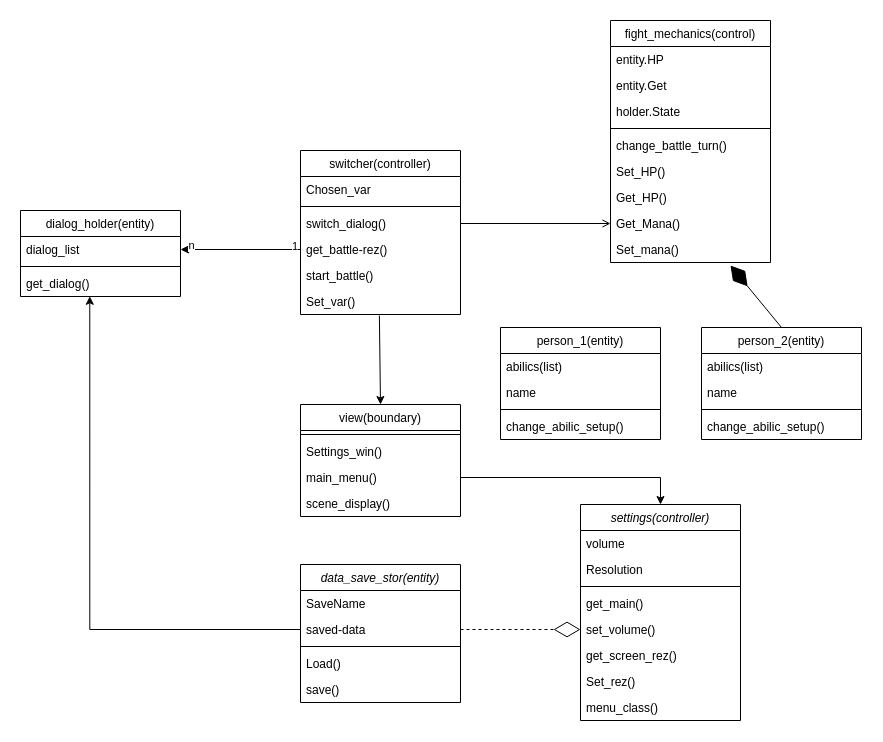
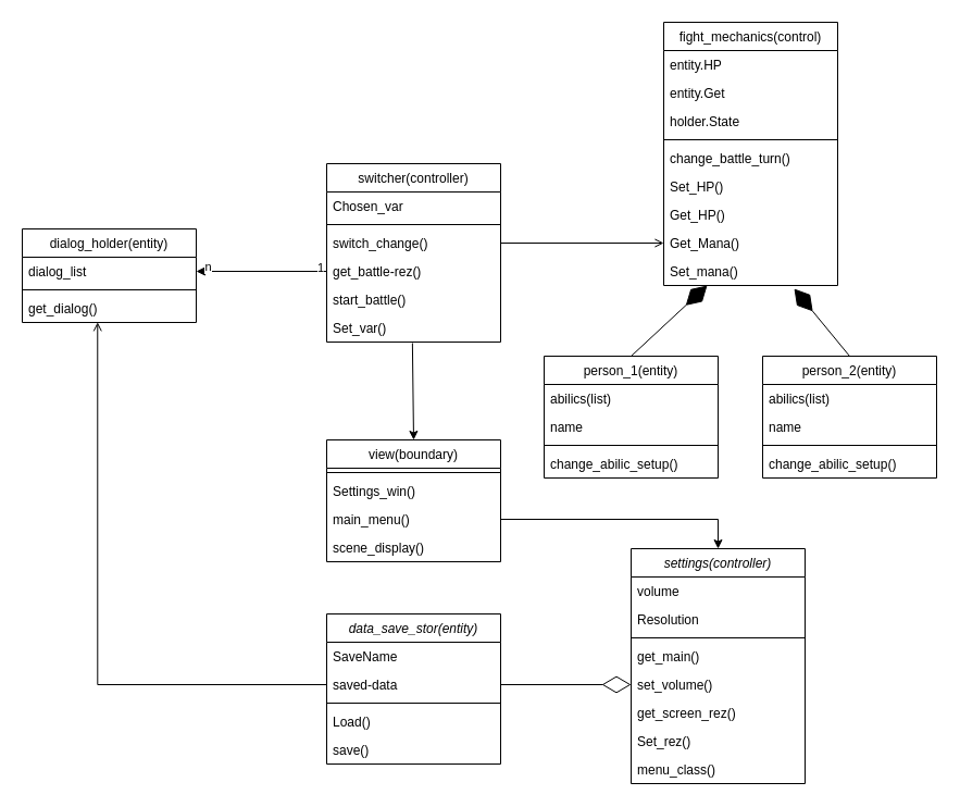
  <mxCell id="0" />
  <mxCell id="1" parent="0" />
  <mxCell id="2" value="settings(controller)" style="swimlane;fontStyle=2;align=center;verticalAlign=top;childLayout=stackLayout;horizontal=1;startSize=26;horizontalStack=0;resizeParent=1;resizeLast=0;collapsible=1;marginBottom=0;rounded=0;shadow=0;strokeWidth=1;" parent="1" vertex="1"><mxGeometry x="580" y="504" width="160" height="216" as="geometry"><mxRectangle x="220" y="120" width="160" height="26" as="alternateBounds" /></mxGeometry></mxCell>
  <mxCell id="3" value="volume" style="text;align=left;verticalAlign=top;spacingLeft=4;spacingRight=4;overflow=hidden;rotatable=0;points=[[0,0.5],[1,0.5]];portConstraint=eastwest;" parent="2" vertex="1"><mxGeometry y="26" width="160" height="26" as="geometry" /></mxCell>
  <mxCell id="4" value="Resolution" style="text;align=left;verticalAlign=top;spacingLeft=4;spacingRight=4;overflow=hidden;rotatable=0;points=[[0,0.5],[1,0.5]];portConstraint=eastwest;rounded=0;shadow=0;html=0;" parent="2" vertex="1"><mxGeometry y="52" width="160" height="26" as="geometry" /></mxCell>
  <mxCell id="5" value="" style="line;html=1;strokeWidth=1;align=left;verticalAlign=middle;spacingTop=-1;spacingLeft=3;spacingRight=3;rotatable=0;labelPosition=right;points=[];portConstraint=eastwest;" parent="2" vertex="1"><mxGeometry y="78" width="160" height="8" as="geometry" /></mxCell>
  <mxCell id="6" value="get_main()" style="text;align=left;verticalAlign=top;spacingLeft=4;spacingRight=4;overflow=hidden;rotatable=0;points=[[0,0.5],[1,0.5]];portConstraint=eastwest;" parent="2" vertex="1"><mxGeometry y="86" width="160" height="26" as="geometry" /></mxCell>
  <mxCell id="7" value="set_volume()" style="text;align=left;verticalAlign=top;spacingLeft=4;spacingRight=4;overflow=hidden;rotatable=0;points=[[0,0.5],[1,0.5]];portConstraint=eastwest;" vertex="1" parent="2"><mxGeometry y="112" width="160" height="26" as="geometry" /></mxCell>
  <mxCell id="8" value="get_screen_rez()" style="text;align=left;verticalAlign=top;spacingLeft=4;spacingRight=4;overflow=hidden;rotatable=0;points=[[0,0.5],[1,0.5]];portConstraint=eastwest;" vertex="1" parent="2"><mxGeometry y="138" width="160" height="26" as="geometry" /></mxCell>
  <mxCell id="9" value="Set_rez()" style="text;align=left;verticalAlign=top;spacingLeft=4;spacingRight=4;overflow=hidden;rotatable=0;points=[[0,0.5],[1,0.5]];portConstraint=eastwest;" vertex="1" parent="2"><mxGeometry y="164" width="160" height="26" as="geometry" /></mxCell>
  <mxCell id="10" value="menu_class()" style="text;align=left;verticalAlign=top;spacingLeft=4;spacingRight=4;overflow=hidden;rotatable=0;points=[[0,0.5],[1,0.5]];portConstraint=eastwest;" vertex="1" parent="2"><mxGeometry y="190" width="160" height="26" as="geometry" /></mxCell>
  <mxCell id="11" value="dialog_holder(entity)" style="swimlane;fontStyle=0;align=center;verticalAlign=top;childLayout=stackLayout;horizontal=1;startSize=26;horizontalStack=0;resizeParent=1;resizeLast=0;collapsible=1;marginBottom=0;rounded=0;shadow=0;strokeWidth=1;" parent="1" vertex="1"><mxGeometry x="20" y="210" width="160" height="86" as="geometry"><mxRectangle x="130" y="380" width="160" height="26" as="alternateBounds" /></mxGeometry></mxCell>
  <mxCell id="12" value="dialog_list" style="text;align=left;verticalAlign=top;spacingLeft=4;spacingRight=4;overflow=hidden;rotatable=0;points=[[0,0.5],[1,0.5]];portConstraint=eastwest;rounded=0;shadow=0;html=0;" vertex="1" parent="11"><mxGeometry y="26" width="160" height="26" as="geometry" /></mxCell>
  <mxCell id="13" value="" style="line;html=1;strokeWidth=1;align=left;verticalAlign=middle;spacingTop=-1;spacingLeft=3;spacingRight=3;rotatable=0;labelPosition=right;points=[];portConstraint=eastwest;" parent="11" vertex="1"><mxGeometry y="52" width="160" height="8" as="geometry" /></mxCell>
  <mxCell id="14" value="get_dialog()" style="text;align=left;verticalAlign=top;spacingLeft=4;spacingRight=4;overflow=hidden;rotatable=0;points=[[0,0.5],[1,0.5]];portConstraint=eastwest;" vertex="1" parent="11"><mxGeometry y="60" width="160" height="26" as="geometry" /></mxCell>
  <mxCell id="15" value="view(boundary)" style="swimlane;fontStyle=0;align=center;verticalAlign=top;childLayout=stackLayout;horizontal=1;startSize=26;horizontalStack=0;resizeParent=1;resizeLast=0;collapsible=1;marginBottom=0;rounded=0;shadow=0;strokeWidth=1;" parent="1" vertex="1"><mxGeometry x="300" y="404" width="160" height="112" as="geometry"><mxRectangle x="340" y="380" width="170" height="26" as="alternateBounds" /></mxGeometry></mxCell>
  <mxCell id="16" value="" style="line;html=1;strokeWidth=1;align=left;verticalAlign=middle;spacingTop=-1;spacingLeft=3;spacingRight=3;rotatable=0;labelPosition=right;points=[];portConstraint=eastwest;" parent="15" vertex="1"><mxGeometry y="26" width="160" height="8" as="geometry" /></mxCell>
  <mxCell id="17" value="Settings_win()" style="text;align=left;verticalAlign=top;spacingLeft=4;spacingRight=4;overflow=hidden;rotatable=0;points=[[0,0.5],[1,0.5]];portConstraint=eastwest;" vertex="1" parent="15"><mxGeometry y="34" width="160" height="26" as="geometry" /></mxCell>
  <mxCell id="18" value="main_menu()" style="text;align=left;verticalAlign=top;spacingLeft=4;spacingRight=4;overflow=hidden;rotatable=0;points=[[0,0.5],[1,0.5]];portConstraint=eastwest;" vertex="1" parent="15"><mxGeometry y="60" width="160" height="26" as="geometry" /></mxCell>
  <mxCell id="19" value="scene_display()" style="text;align=left;verticalAlign=top;spacingLeft=4;spacingRight=4;overflow=hidden;rotatable=0;points=[[0,0.5],[1,0.5]];portConstraint=eastwest;" vertex="1" parent="15"><mxGeometry y="86" width="160" height="26" as="geometry" /></mxCell>
  <mxCell id="20" value="switcher(controller)" style="swimlane;fontStyle=0;align=center;verticalAlign=top;childLayout=stackLayout;horizontal=1;startSize=26;horizontalStack=0;resizeParent=1;resizeLast=0;collapsible=1;marginBottom=0;rounded=0;shadow=0;strokeWidth=1;" parent="1" vertex="1"><mxGeometry x="300" y="150" width="160" height="164" as="geometry"><mxRectangle x="550" y="140" width="160" height="26" as="alternateBounds" /></mxGeometry></mxCell>
  <mxCell id="21" value="Chosen_var" style="text;align=left;verticalAlign=top;spacingLeft=4;spacingRight=4;overflow=hidden;rotatable=0;points=[[0,0.5],[1,0.5]];portConstraint=eastwest;rounded=0;shadow=0;html=0;" parent="20" vertex="1"><mxGeometry y="26" width="160" height="26" as="geometry" /></mxCell>
  <mxCell id="22" value="" style="line;html=1;strokeWidth=1;align=left;verticalAlign=middle;spacingTop=-1;spacingLeft=3;spacingRight=3;rotatable=0;labelPosition=right;points=[];portConstraint=eastwest;" parent="20" vertex="1"><mxGeometry y="52" width="160" height="8" as="geometry" /></mxCell>
- <mxCell id="23" value="switch_dialog()" style="text;align=left;verticalAlign=top;spacingLeft=4;spacingRight=4;overflow=hidden;rotatable=0;points=[[0,0.5],[1,0.5]];portConstraint=eastwest;" vertex="1" parent="20"><mxGeometry y="60" width="160" height="26" as="geometry" /></mxCell>
+ <mxCell id="23" value="switch_change()" style="text;align=left;verticalAlign=top;spacingLeft=4;spacingRight=4;overflow=hidden;rotatable=0;points=[[0,0.5],[1,0.5]];portConstraint=eastwest;" vertex="1" parent="20"><mxGeometry y="60" width="160" height="26" as="geometry" /></mxCell>
  <mxCell id="24" value="get_battle-rez()" style="text;align=left;verticalAlign=top;spacingLeft=4;spacingRight=4;overflow=hidden;rotatable=0;points=[[0,0.5],[1,0.5]];portConstraint=eastwest;" vertex="1" parent="20"><mxGeometry y="86" width="160" height="26" as="geometry" /></mxCell>
  <mxCell id="25" value="start_battle()" style="text;align=left;verticalAlign=top;spacingLeft=4;spacingRight=4;overflow=hidden;rotatable=0;points=[[0,0.5],[1,0.5]];portConstraint=eastwest;" vertex="1" parent="20"><mxGeometry y="112" width="160" height="26" as="geometry" /></mxCell>
  <mxCell id="26" value="Set_var()" style="text;align=left;verticalAlign=top;spacingLeft=4;spacingRight=4;overflow=hidden;rotatable=0;points=[[0,0.5],[1,0.5]];portConstraint=eastwest;" vertex="1" parent="20"><mxGeometry y="138" width="160" height="26" as="geometry" /></mxCell>
  <mxCell id="27" value="fight_mechanics(control)" style="swimlane;fontStyle=0;align=center;verticalAlign=top;childLayout=stackLayout;horizontal=1;startSize=26;horizontalStack=0;resizeParent=1;resizeLast=0;collapsible=1;marginBottom=0;rounded=0;shadow=0;strokeWidth=1;" vertex="1" parent="1"><mxGeometry x="610" y="20" width="160" height="242" as="geometry"><mxRectangle x="130" y="380" width="160" height="26" as="alternateBounds" /></mxGeometry></mxCell>
  <mxCell id="28" value="entity.HP" style="text;align=left;verticalAlign=top;spacingLeft=4;spacingRight=4;overflow=hidden;rotatable=0;points=[[0,0.5],[1,0.5]];portConstraint=eastwest;" vertex="1" parent="27"><mxGeometry y="26" width="160" height="26" as="geometry" /></mxCell>
  <mxCell id="29" value="entity.Get" style="text;align=left;verticalAlign=top;spacingLeft=4;spacingRight=4;overflow=hidden;rotatable=0;points=[[0,0.5],[1,0.5]];portConstraint=eastwest;" vertex="1" parent="27"><mxGeometry y="52" width="160" height="26" as="geometry" /></mxCell>
  <mxCell id="30" value="holder.State" style="text;align=left;verticalAlign=top;spacingLeft=4;spacingRight=4;overflow=hidden;rotatable=0;points=[[0,0.5],[1,0.5]];portConstraint=eastwest;" vertex="1" parent="27"><mxGeometry y="78" width="160" height="26" as="geometry" /></mxCell>
  <mxCell id="31" value="" style="line;html=1;strokeWidth=1;align=left;verticalAlign=middle;spacingTop=-1;spacingLeft=3;spacingRight=3;rotatable=0;labelPosition=right;points=[];portConstraint=eastwest;" vertex="1" parent="27"><mxGeometry y="104" width="160" height="8" as="geometry" /></mxCell>
  <mxCell id="32" value="change_battle_turn()" style="text;align=left;verticalAlign=top;spacingLeft=4;spacingRight=4;overflow=hidden;rotatable=0;points=[[0,0.5],[1,0.5]];portConstraint=eastwest;" vertex="1" parent="27"><mxGeometry y="112" width="160" height="26" as="geometry" /></mxCell>
  <mxCell id="33" value="Set_HP()" style="text;align=left;verticalAlign=top;spacingLeft=4;spacingRight=4;overflow=hidden;rotatable=0;points=[[0,0.5],[1,0.5]];portConstraint=eastwest;" vertex="1" parent="27"><mxGeometry y="138" width="160" height="26" as="geometry" /></mxCell>
  <mxCell id="34" value="Get_HP()" style="text;align=left;verticalAlign=top;spacingLeft=4;spacingRight=4;overflow=hidden;rotatable=0;points=[[0,0.5],[1,0.5]];portConstraint=eastwest;" vertex="1" parent="27"><mxGeometry y="164" width="160" height="26" as="geometry" /></mxCell>
  <mxCell id="35" value="Get_Mana()" style="text;align=left;verticalAlign=top;spacingLeft=4;spacingRight=4;overflow=hidden;rotatable=0;points=[[0,0.5],[1,0.5]];portConstraint=eastwest;" vertex="1" parent="27"><mxGeometry y="190" width="160" height="26" as="geometry" /></mxCell>
  <mxCell id="36" value="Set_mana()" style="text;align=left;verticalAlign=top;spacingLeft=4;spacingRight=4;overflow=hidden;rotatable=0;points=[[0,0.5],[1,0.5]];portConstraint=eastwest;" vertex="1" parent="27"><mxGeometry y="216" width="160" height="26" as="geometry" /></mxCell>
  <mxCell id="37" value="data_save_stor(entity)" style="swimlane;fontStyle=2;align=center;verticalAlign=top;childLayout=stackLayout;horizontal=1;startSize=26;horizontalStack=0;resizeParent=1;resizeLast=0;collapsible=1;marginBottom=0;rounded=0;shadow=0;strokeWidth=1;" vertex="1" parent="1"><mxGeometry x="300" y="564" width="160" height="138" as="geometry"><mxRectangle x="220" y="120" width="160" height="26" as="alternateBounds" /></mxGeometry></mxCell>
  <mxCell id="38" value="SaveName" style="text;align=left;verticalAlign=top;spacingLeft=4;spacingRight=4;overflow=hidden;rotatable=0;points=[[0,0.5],[1,0.5]];portConstraint=eastwest;" vertex="1" parent="37"><mxGeometry y="26" width="160" height="26" as="geometry" /></mxCell>
  <mxCell id="39" value="saved-data" style="text;align=left;verticalAlign=top;spacingLeft=4;spacingRight=4;overflow=hidden;rotatable=0;points=[[0,0.5],[1,0.5]];portConstraint=eastwest;" vertex="1" parent="37"><mxGeometry y="52" width="160" height="26" as="geometry" /></mxCell>
  <mxCell id="40" value="" style="line;html=1;strokeWidth=1;align=left;verticalAlign=middle;spacingTop=-1;spacingLeft=3;spacingRight=3;rotatable=0;labelPosition=right;points=[];portConstraint=eastwest;" vertex="1" parent="37"><mxGeometry y="78" width="160" height="8" as="geometry" /></mxCell>
  <mxCell id="41" value="Load()" style="text;align=left;verticalAlign=top;spacingLeft=4;spacingRight=4;overflow=hidden;rotatable=0;points=[[0,0.5],[1,0.5]];portConstraint=eastwest;" vertex="1" parent="37"><mxGeometry y="86" width="160" height="26" as="geometry" /></mxCell>
  <mxCell id="42" value="save()" style="text;align=left;verticalAlign=top;spacingLeft=4;spacingRight=4;overflow=hidden;rotatable=0;points=[[0,0.5],[1,0.5]];portConstraint=eastwest;" vertex="1" parent="37"><mxGeometry y="112" width="160" height="26" as="geometry" /></mxCell>
+ <mxCell id="43" value="" style="endArrow=diamondThin;endFill=1;endSize=24;html=1;rounded=0;entryX=0.25;entryY=1;entryDx=0;entryDy=0;exitX=0.5;exitY=0;exitDx=0;exitDy=0;" edge="1" parent="1" source="45" target="27"><mxGeometry width="160" relative="1" as="geometry"><mxPoint x="610" y="305" as="sourcePoint" /><mxPoint x="570" y="335" as="targetPoint" /></mxGeometry></mxCell>
  <mxCell id="44" value="" style="endArrow=diamondThin;endFill=1;endSize=24;html=1;rounded=0;exitX=0.5;exitY=0;exitDx=0;exitDy=0;" edge="1" parent="1" source="50"><mxGeometry width="160" relative="1" as="geometry"><mxPoint x="750" y="305" as="sourcePoint" /><mxPoint x="730" y="265" as="targetPoint" /></mxGeometry></mxCell>
  <mxCell id="45" value="person_1(entity)" style="swimlane;fontStyle=0;align=center;verticalAlign=top;childLayout=stackLayout;horizontal=1;startSize=26;horizontalStack=0;resizeParent=1;resizeLast=0;collapsible=1;marginBottom=0;rounded=0;shadow=0;strokeWidth=1;" vertex="1" parent="1"><mxGeometry x="500" y="327" width="160" height="112" as="geometry"><mxRectangle x="130" y="380" width="160" height="26" as="alternateBounds" /></mxGeometry></mxCell>
  <mxCell id="46" value="abilics(list)" style="text;align=left;verticalAlign=top;spacingLeft=4;spacingRight=4;overflow=hidden;rotatable=0;points=[[0,0.5],[1,0.5]];portConstraint=eastwest;" vertex="1" parent="45"><mxGeometry y="26" width="160" height="26" as="geometry" /></mxCell>
  <mxCell id="47" value="name" style="text;align=left;verticalAlign=top;spacingLeft=4;spacingRight=4;overflow=hidden;rotatable=0;points=[[0,0.5],[1,0.5]];portConstraint=eastwest;rounded=0;shadow=0;html=0;" vertex="1" parent="45"><mxGeometry y="52" width="160" height="26" as="geometry" /></mxCell>
  <mxCell id="48" value="" style="line;html=1;strokeWidth=1;align=left;verticalAlign=middle;spacingTop=-1;spacingLeft=3;spacingRight=3;rotatable=0;labelPosition=right;points=[];portConstraint=eastwest;" vertex="1" parent="45"><mxGeometry y="78" width="160" height="8" as="geometry" /></mxCell>
  <mxCell id="49" value="change_abilic_setup()" style="text;align=left;verticalAlign=top;spacingLeft=4;spacingRight=4;overflow=hidden;rotatable=0;points=[[0,0.5],[1,0.5]];portConstraint=eastwest;" vertex="1" parent="45"><mxGeometry y="86" width="160" height="26" as="geometry" /></mxCell>
  <mxCell id="50" value="person_2(entity)" style="swimlane;fontStyle=0;align=center;verticalAlign=top;childLayout=stackLayout;horizontal=1;startSize=26;horizontalStack=0;resizeParent=1;resizeLast=0;collapsible=1;marginBottom=0;rounded=0;shadow=0;strokeWidth=1;" vertex="1" parent="1"><mxGeometry x="701" y="327" width="160" height="112" as="geometry"><mxRectangle x="240" y="840" width="160" height="26" as="alternateBounds" /></mxGeometry></mxCell>
  <mxCell id="51" value="abilics(list)" style="text;align=left;verticalAlign=top;spacingLeft=4;spacingRight=4;overflow=hidden;rotatable=0;points=[[0,0.5],[1,0.5]];portConstraint=eastwest;" vertex="1" parent="50"><mxGeometry y="26" width="160" height="26" as="geometry" /></mxCell>
  <mxCell id="52" value="name" style="text;align=left;verticalAlign=top;spacingLeft=4;spacingRight=4;overflow=hidden;rotatable=0;points=[[0,0.5],[1,0.5]];portConstraint=eastwest;rounded=0;shadow=0;html=0;" vertex="1" parent="50"><mxGeometry y="52" width="160" height="26" as="geometry" /></mxCell>
  <mxCell id="53" value="" style="line;html=1;strokeWidth=1;align=left;verticalAlign=middle;spacingTop=-1;spacingLeft=3;spacingRight=3;rotatable=0;labelPosition=right;points=[];portConstraint=eastwest;" vertex="1" parent="50"><mxGeometry y="78" width="160" height="8" as="geometry" /></mxCell>
  <mxCell id="54" value="change_abilic_setup()" style="text;align=left;verticalAlign=top;spacingLeft=4;spacingRight=4;overflow=hidden;rotatable=0;points=[[0,0.5],[1,0.5]];portConstraint=eastwest;" vertex="1" parent="50"><mxGeometry y="86" width="160" height="26" as="geometry" /></mxCell>
  <mxCell id="55" value="" style="endArrow=block;endFill=1;html=1;edgeStyle=orthogonalEdgeStyle;align=left;verticalAlign=top;rounded=0;entryX=1;entryY=0.5;entryDx=0;entryDy=0;exitX=0;exitY=0.5;exitDx=0;exitDy=0;" edge="1" parent="1" source="24" target="12"><mxGeometry x="-1" relative="1" as="geometry"><mxPoint x="470" y="272" as="sourcePoint" /><mxPoint x="630" y="272" as="targetPoint" /></mxGeometry></mxCell>
  <mxCell id="56" value="1" style="edgeLabel;resizable=0;html=1;align=left;verticalAlign=bottom;fillColor=#8FFF45;" connectable="0" vertex="1" parent="55"><mxGeometry x="-1" relative="1" as="geometry"><mxPoint x="-10" y="5" as="offset" /></mxGeometry></mxCell>
  <mxCell id="57" value="n" style="edgeLabel;html=1;align=center;verticalAlign=middle;resizable=0;points=[];" vertex="1" connectable="0" parent="55"><mxGeometry x="0.635" y="-2" relative="1" as="geometry"><mxPoint x="-12" y="-3" as="offset" /></mxGeometry></mxCell>
  <mxCell id="58" style="edgeStyle=orthogonalEdgeStyle;rounded=0;orthogonalLoop=1;jettySize=auto;html=1;exitX=1;exitY=0.5;exitDx=0;exitDy=0;entryX=0.5;entryY=0;entryDx=0;entryDy=0;" edge="1" parent="1" source="18" target="2"><mxGeometry relative="1" as="geometry" /></mxCell>
  <mxCell id="59" value="" style="endArrow=classic;html=1;rounded=0;entryX=0.5;entryY=0;entryDx=0;entryDy=0;exitX=0.493;exitY=1.038;exitDx=0;exitDy=0;exitPerimeter=0;" edge="1" parent="1" source="26" target="15"><mxGeometry width="50" height="50" relative="1" as="geometry"><mxPoint x="350" y="334" as="sourcePoint" /><mxPoint x="250" y="392" as="targetPoint" /></mxGeometry></mxCell>
- <mxCell id="60" style="edgeStyle=orthogonalEdgeStyle;rounded=0;orthogonalLoop=1;jettySize=auto;html=1;exitX=0;exitY=0.5;exitDx=0;exitDy=0;entryX=0.433;entryY=0.992;entryDx=0;entryDy=0;entryPerimeter=0;" edge="1" parent="1" source="39" target="14"><mxGeometry relative="1" as="geometry" /></mxCell>
- <mxCell id="61" value="" style="endArrow=diamondThin;endFill=0;endSize=24;html=1;rounded=0;entryX=0;entryY=0.5;entryDx=0;entryDy=0;exitX=1;exitY=0.5;exitDx=0;exitDy=0;dashed=1;" edge="1" parent="1" source="39" target="7"><mxGeometry width="160" relative="1" as="geometry"><mxPoint x="430" y="784" as="sourcePoint" /><mxPoint x="590" y="784" as="targetPoint" /></mxGeometry></mxCell>
+ <mxCell id="60" style="edgeStyle=orthogonalEdgeStyle;rounded=0;orthogonalLoop=1;jettySize=auto;html=1;exitX=0;exitY=0.5;exitDx=0;exitDy=0;entryX=0.433;entryY=0.992;entryDx=0;entryDy=0;entryPerimeter=0;endArrow=open;" edge="1" parent="1" source="39" target="14"><mxGeometry relative="1" as="geometry" /></mxCell>
+ <mxCell id="61" value="" style="endArrow=diamondThin;endFill=0;endSize=24;html=1;rounded=0;entryX=0;entryY=0.5;entryDx=0;entryDy=0;exitX=1;exitY=0.5;exitDx=0;exitDy=0;" edge="1" parent="1" source="39" target="7"><mxGeometry width="160" relative="1" as="geometry"><mxPoint x="430" y="784" as="sourcePoint" /><mxPoint x="590" y="784" as="targetPoint" /></mxGeometry></mxCell>
  <mxCell id="62" style="edgeStyle=orthogonalEdgeStyle;rounded=0;orthogonalLoop=1;jettySize=auto;html=1;exitX=1;exitY=0.5;exitDx=0;exitDy=0;entryX=0;entryY=0.5;entryDx=0;entryDy=0;endArrow=open;" edge="1" parent="1" source="23" target="35"><mxGeometry relative="1" as="geometry" /></mxCell>
